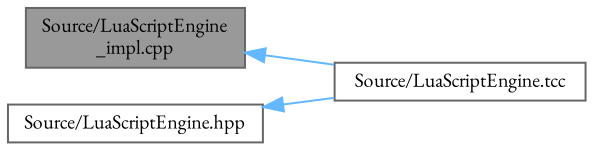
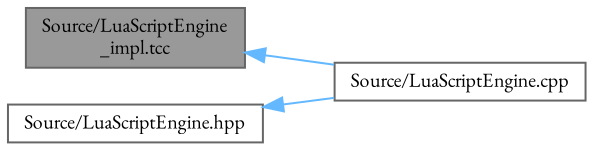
  digraph {
    fontname="EB Garamond"
    rankdir=LR
    node [color=grey40 fillcolor=white fontname="EB Garamond" fontsize=10 shape=box style=filled]
    edge [color=steelblue1 dir=back fontname="EB Garamond" fontsize=10 labelfontname=Helvetica labelfontsize=10 style=solid]
-   n1 [color=gray40 fillcolor=grey60 fontcolor=black height=0.2 label="Source/LuaScriptEngine\l_impl.cpp" width=0.4]
-   n2 [height=0.2 label="Source/LuaScriptEngine.tcc" width=0.4]
+   n1 [color=gray40 fillcolor=grey60 fontcolor=black height=0.2 label="Source/LuaScriptEngine\l_impl.tcc" width=0.4]
+   n2 [height=0.2 label="Source/LuaScriptEngine.cpp" width=0.4]
    n3 [height=0.2 label="Source/LuaScriptEngine.hpp" width=0.4]
    n1 -> n2
    n3 -> n2
  }
